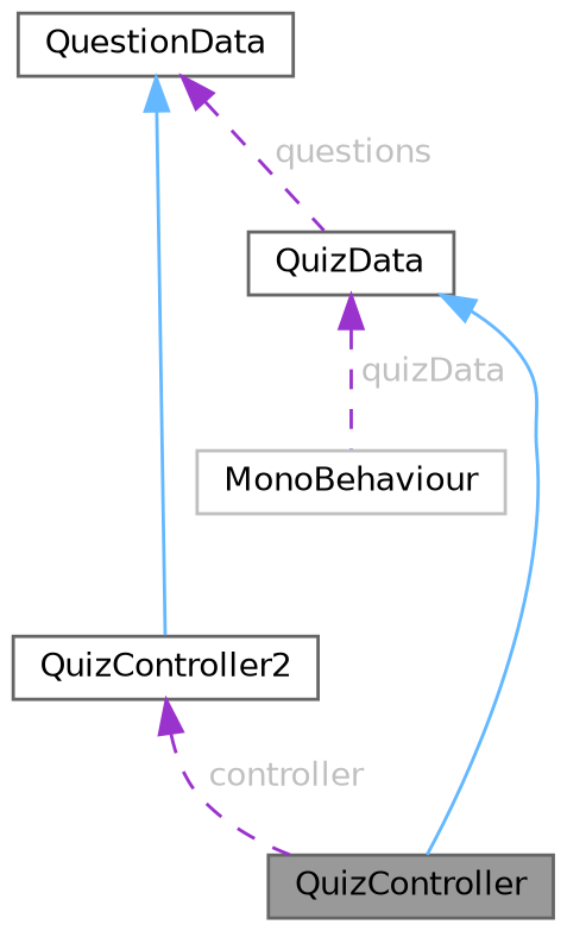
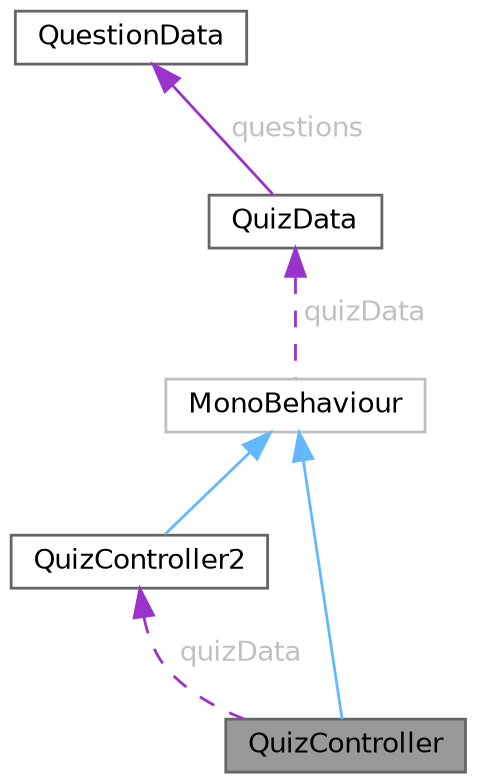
  digraph {
    node [color=gray40 fillcolor=white fontname=Helvetica fontsize=10 shape=box style=filled]
    edge [color=darkorchid3 dir=back fontname=Helvetica fontsize=10 labelfontname=Helvetica labelfontsize=10 style=dashed fontcolor=grey]
    n1 [fillcolor=grey60 fontcolor=black height=0.2 label=QuizController width=0.4]
    n2 [color=grey75 height=0.2 label=MonoBehaviour width=0.4]
    n3 [height=0.2 label=QuizController2 width=0.4]
    n4 [height=0.2 label=QuizData width=0.4]
    n5 [height=0.2 label=QuestionData width=0.4]
-   n4 -> n1 [color=steelblue1 style=solid fontcolor=""]
-   n5 -> n3 [color=steelblue1 style=solid fontcolor=""]
-   n3 -> n1 [label=" controller"]
+   n2 -> n1 [color=steelblue1 style=solid fontcolor=""]
+   n2 -> n3 [color=steelblue1 style=solid fontcolor=""]
+   n3 -> n1 [label=" quizData"]
    n4 -> n2 [label=" quizData"]
-   n5 -> n4 [label=" questions"]
+   n5 -> n4 [label=" questions" style=solid]
  }
